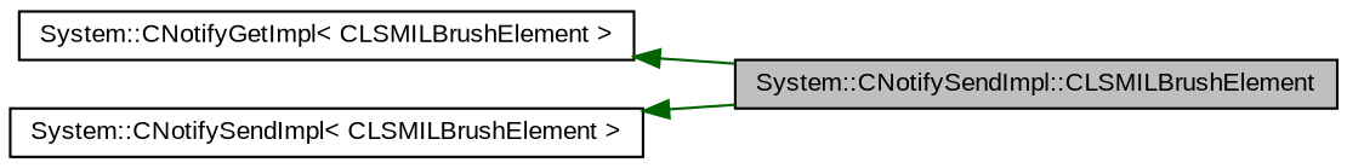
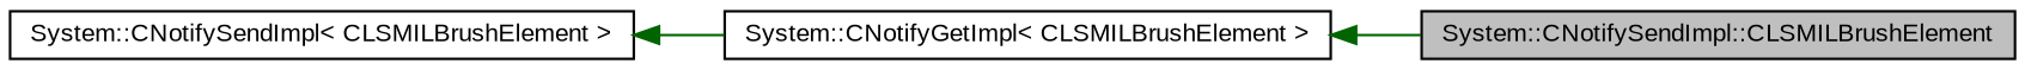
  digraph {
    fontname="Liberation Sans"
    rankdir=LR
    node [color=black fillcolor=white fontname="Liberation Sans" fontsize=10 shape=record style=filled]
    edge [color=darkgreen dir=back fontname="Liberation Sans" fontsize=10 labelfontname=Helvetica labelfontsize=10 style=solid]
    n1 [fillcolor=grey75 fontcolor=black height=0.2 label="System::CNotifySendImpl::CLSMILBrushElement" width=0.4]
    n2 [height=0.2 label="System::CNotifyGetImpl\< CLSMILBrushElement \>" width=0.4]
    n3 [height=0.2 label="System::CNotifySendImpl\< CLSMILBrushElement \>" width=0.4]
    n2 -> n1
-   n3 -> n1
+   n3 -> n2
  }
